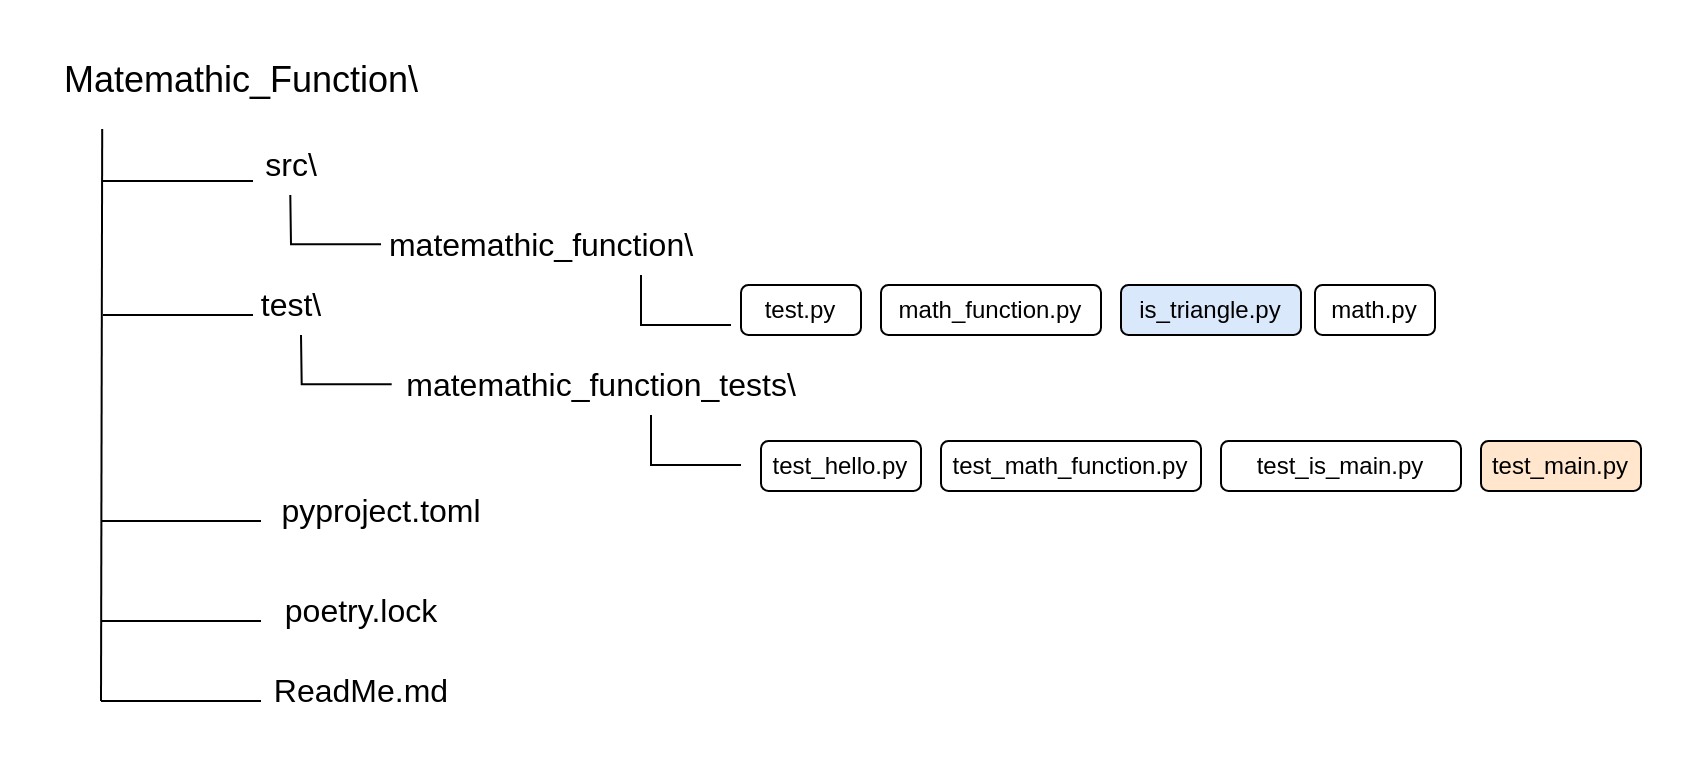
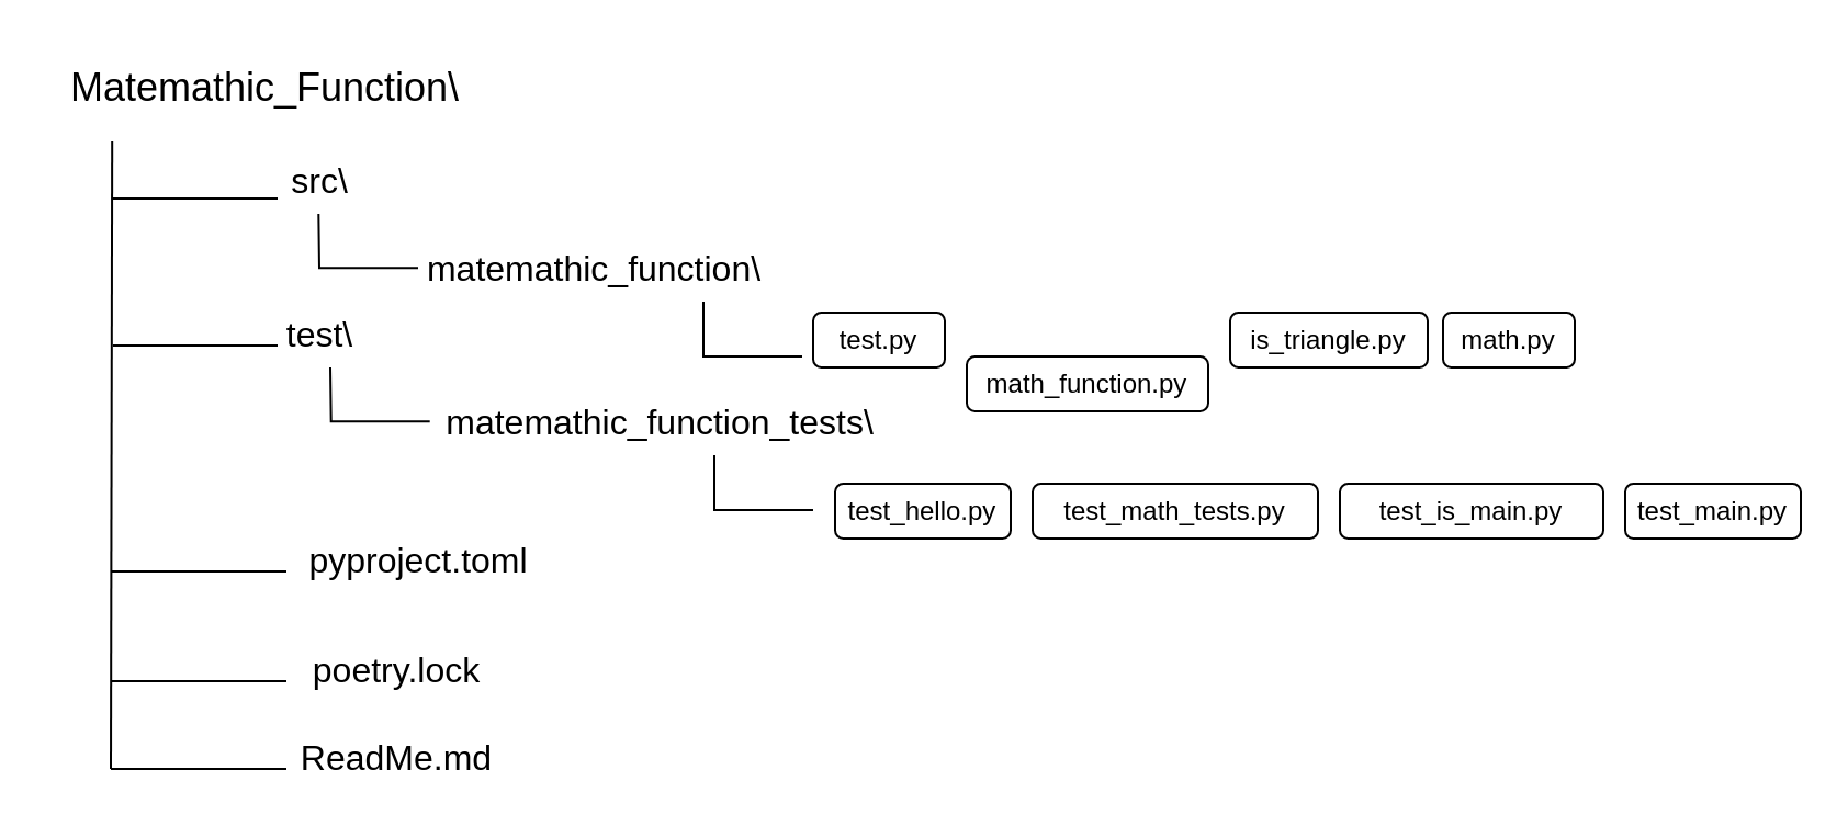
  <mxCell id="0" />
  <mxCell id="1" parent="0" />
  <mxCell id="2" value="&lt;font style=&quot;font-size: 18px;&quot;&gt;Matemathic_Function\&lt;/font&gt;" style="text;html=1;align=center;verticalAlign=middle;resizable=0;points=[];autosize=1;strokeColor=none;fillColor=none;" vertex="1" parent="1"><mxGeometry y="20" width="200" height="40" as="geometry" x="20" /></mxCell>
  <mxCell id="3" value="" style="endArrow=none;html=1;rounded=0;" edge="1" parent="1"><mxGeometry width="50" height="50" relative="1" as="geometry"><mxPoint x="51" y="90" as="sourcePoint" /><mxPoint x="126" y="90" as="targetPoint" /></mxGeometry></mxCell>
  <mxCell id="4" value="&lt;font size=&quot;3&quot;&gt;src\&lt;/font&gt;" style="text;html=1;align=center;verticalAlign=middle;resizable=0;points=[];autosize=1;strokeColor=none;fillColor=none;" vertex="1" parent="1"><mxGeometry x="120" y="67" width="50" height="30" as="geometry" /></mxCell>
  <mxCell id="5" value="" style="endArrow=none;html=1;rounded=0;" edge="1" parent="1"><mxGeometry width="50" height="50" relative="1" as="geometry"><mxPoint x="51" y="157" as="sourcePoint" /><mxPoint x="126" y="157" as="targetPoint" /></mxGeometry></mxCell>
  <mxCell id="6" value="&lt;font size=&quot;3&quot;&gt;test\&lt;/font&gt;" style="text;html=1;align=center;verticalAlign=middle;resizable=0;points=[];autosize=1;strokeColor=none;fillColor=none;" vertex="1" parent="1"><mxGeometry x="120" y="137" width="50" height="30" as="geometry" /></mxCell>
  <mxCell id="7" value="" style="endArrow=none;html=1;rounded=0;entryX=0.493;entryY=1.178;entryDx=0;entryDy=0;entryPerimeter=0;" edge="1" parent="1"><mxGeometry width="50" height="50" relative="1" as="geometry"><mxPoint x="190" y="121.66" as="sourcePoint" /><mxPoint x="144.65" y="97" as="targetPoint" /><Array as="points"><mxPoint x="145" y="121.66" /></Array></mxGeometry></mxCell>
  <mxCell id="8" value="&lt;font style=&quot;font-size: 16px;&quot;&gt;matemathic_function\&lt;/font&gt;" style="text;html=1;align=center;verticalAlign=middle;resizable=0;points=[];autosize=1;strokeColor=none;fillColor=none;" vertex="1" parent="1"><mxGeometry x="180" y="107" width="180" height="30" as="geometry" /></mxCell>
  <mxCell id="9" value="&lt;font style=&quot;font-size: 16px;&quot;&gt;matemathic_function_tests\&lt;/font&gt;" style="text;html=1;align=center;verticalAlign=middle;resizable=0;points=[];autosize=1;strokeColor=none;fillColor=none;" vertex="1" parent="1"><mxGeometry x="190" y="177" width="220" height="30" as="geometry" /></mxCell>
  <mxCell id="10" value="" style="endArrow=none;html=1;rounded=0;entryX=0.493;entryY=1.178;entryDx=0;entryDy=0;entryPerimeter=0;" edge="1" parent="1"><mxGeometry width="50" height="50" relative="1" as="geometry"><mxPoint x="365" y="162" as="sourcePoint" /><mxPoint x="320" y="137" as="targetPoint" /><Array as="points"><mxPoint x="320" y="162" /></Array></mxGeometry></mxCell>
  <mxCell id="11" value="" style="endArrow=none;html=1;rounded=0;entryX=0.493;entryY=1.178;entryDx=0;entryDy=0;entryPerimeter=0;" edge="1" parent="1"><mxGeometry width="50" height="50" relative="1" as="geometry"><mxPoint x="370" y="232" as="sourcePoint" /><mxPoint x="325" y="207" as="targetPoint" /><Array as="points"><mxPoint x="325" y="232" /></Array></mxGeometry></mxCell>
  <mxCell id="12" value="test.py" style="rounded=1;whiteSpace=wrap;html=1;" vertex="1" parent="1"><mxGeometry x="370" y="142" width="60" height="25" as="geometry" /></mxCell>
- <mxCell id="13" value="math_function.py" style="rounded=1;whiteSpace=wrap;html=1;" vertex="1" parent="1"><mxGeometry x="440" y="142" width="110" height="25" as="geometry" /></mxCell>
- <mxCell id="14" value="is_triangle.py" style="rounded=1;whiteSpace=wrap;html=1;fillColor=#dae8fc;" vertex="1" parent="1"><mxGeometry x="560" y="142" width="90" height="25" as="geometry" /></mxCell>
+ <mxCell id="13" value="math_function.py" style="rounded=1;whiteSpace=wrap;html=1;" vertex="1" parent="1"><mxGeometry x="440" y="162" width="110" height="25" as="geometry" /></mxCell>
+ <mxCell id="14" value="is_triangle.py" style="rounded=1;whiteSpace=wrap;html=1;" vertex="1" parent="1"><mxGeometry x="560" y="142" width="90" height="25" as="geometry" /></mxCell>
  <mxCell id="15" value="math.py" style="rounded=1;whiteSpace=wrap;html=1;" vertex="1" parent="1"><mxGeometry x="657" y="142" width="60" height="25" as="geometry" /></mxCell>
  <mxCell id="16" value="test_hello.py" style="rounded=1;whiteSpace=wrap;html=1;" vertex="1" parent="1"><mxGeometry x="380" y="220" width="80" height="25" as="geometry" /></mxCell>
- <mxCell id="17" value="test_math_function.py" style="rounded=1;whiteSpace=wrap;html=1;" vertex="1" parent="1"><mxGeometry x="470" y="220" width="130" height="25" as="geometry" /></mxCell>
+ <mxCell id="17" value="test_math_tests.py" style="rounded=1;whiteSpace=wrap;html=1;" vertex="1" parent="1"><mxGeometry x="470" y="220" width="130" height="25" as="geometry" /></mxCell>
  <mxCell id="18" value="test_is_main.py" style="rounded=1;whiteSpace=wrap;html=1;" vertex="1" parent="1"><mxGeometry x="610" y="220" width="120" height="25" as="geometry" /></mxCell>
- <mxCell id="19" value="test_main.py" style="rounded=1;whiteSpace=wrap;html=1;fillColor=#ffe6cc;" vertex="1" parent="1"><mxGeometry x="740" y="220" width="80" height="25" as="geometry" /></mxCell>
+ <mxCell id="19" value="test_main.py" style="rounded=1;whiteSpace=wrap;html=1;" vertex="1" parent="1"><mxGeometry x="740" y="220" width="80" height="25" as="geometry" /></mxCell>
  <mxCell id="20" value="" style="endArrow=none;html=1;rounded=0;entryX=0.493;entryY=1.178;entryDx=0;entryDy=0;entryPerimeter=0;" edge="1" parent="1"><mxGeometry width="50" height="50" relative="1" as="geometry"><mxPoint x="195.35" y="191.66" as="sourcePoint" /><mxPoint x="150" y="167" as="targetPoint" /><Array as="points"><mxPoint x="150.35" y="191.66" /></Array></mxGeometry></mxCell>
  <mxCell id="21" value="" style="endArrow=none;html=1;rounded=0;" edge="1" parent="1"><mxGeometry width="50" height="50" relative="1" as="geometry"><mxPoint x="50" y="260" as="sourcePoint" /><mxPoint x="130" y="260" as="targetPoint" /></mxGeometry></mxCell>
  <mxCell id="22" value="&lt;span style=&quot;font-size: 16px;&quot;&gt;pyproject.toml&lt;/span&gt;" style="text;html=1;align=center;verticalAlign=middle;resizable=0;points=[];autosize=1;strokeColor=none;fillColor=none;" vertex="1" parent="1"><mxGeometry x="130" y="240" width="120" height="30" as="geometry" /></mxCell>
  <mxCell id="23" value="" style="endArrow=none;html=1;rounded=0;entryX=0.153;entryY=1.1;entryDx=0;entryDy=0;entryPerimeter=0;" edge="1" parent="1" target="2"><mxGeometry width="50" height="50" relative="1" as="geometry"><mxPoint x="50" y="350" as="sourcePoint" /><mxPoint x="350" y="200" as="targetPoint" /></mxGeometry></mxCell>
  <mxCell id="24" value="" style="endArrow=none;html=1;rounded=0;" edge="1" parent="1"><mxGeometry width="50" height="50" relative="1" as="geometry"><mxPoint x="50" y="310" as="sourcePoint" /><mxPoint x="130" y="310" as="targetPoint" /></mxGeometry></mxCell>
  <mxCell id="25" value="&lt;span style=&quot;font-size: 16px;&quot;&gt;poetry.lock&lt;/span&gt;" style="text;html=1;align=center;verticalAlign=middle;resizable=0;points=[];autosize=1;strokeColor=none;fillColor=none;" vertex="1" parent="1"><mxGeometry x="130" y="290" width="100" height="30" as="geometry" /></mxCell>
  <mxCell id="26" value="" style="endArrow=none;html=1;rounded=0;" edge="1" parent="1"><mxGeometry width="50" height="50" relative="1" as="geometry"><mxPoint x="50" y="350" as="sourcePoint" /><mxPoint x="130" y="350" as="targetPoint" /></mxGeometry></mxCell>
  <mxCell id="27" value="&lt;span style=&quot;font-size: 16px;&quot;&gt;ReadMe.md&lt;/span&gt;" style="text;html=1;align=center;verticalAlign=middle;resizable=0;points=[];autosize=1;strokeColor=none;fillColor=none;" vertex="1" parent="1"><mxGeometry x="125" y="330" width="110" height="30" as="geometry" /></mxCell>
